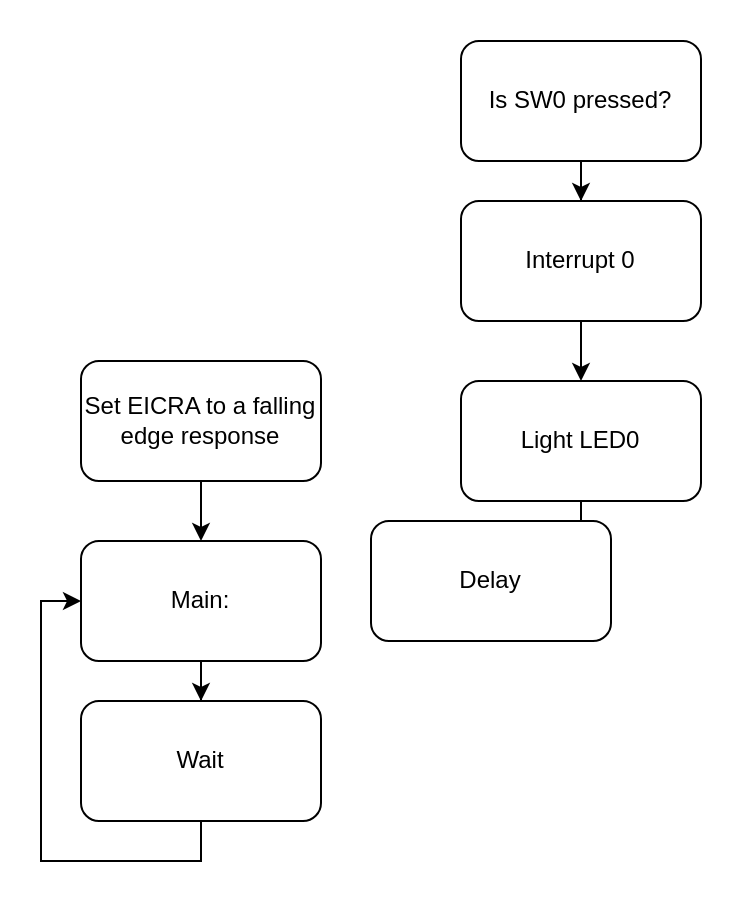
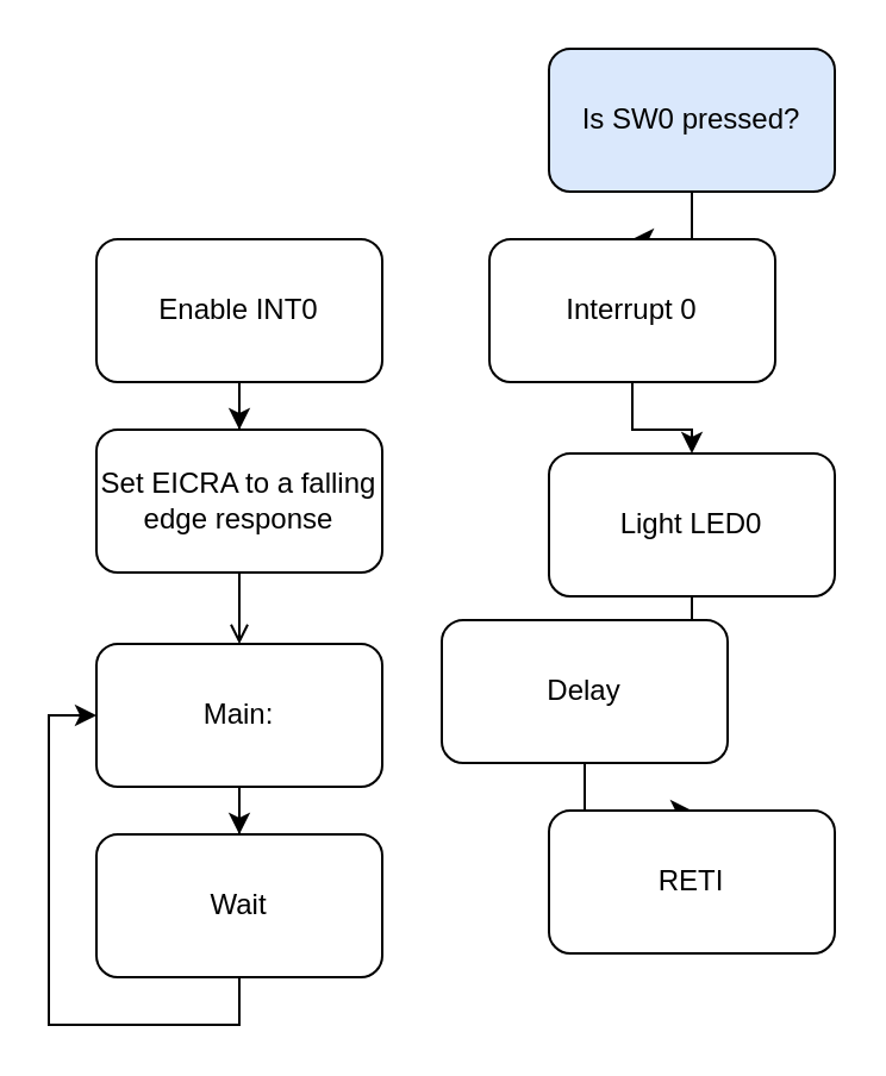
  <mxCell id="0" />
  <mxCell id="1" parent="0" />
- <mxCell id="4" value="" style="edgeStyle=orthogonalEdgeStyle;rounded=0;orthogonalLoop=1;jettySize=auto;html=1;" edge="1" parent="1" source="5" target="16"><mxGeometry relative="1" as="geometry" /></mxCell>
+ <mxCell id="2" value="" style="edgeStyle=orthogonalEdgeStyle;rounded=0;orthogonalLoop=1;jettySize=auto;html=1;" edge="1" parent="1" source="3" target="5"><mxGeometry relative="1" as="geometry" /></mxCell>
+ <mxCell id="3" value="Enable INT0" style="rounded=1;whiteSpace=wrap;html=1;" vertex="1" parent="1"><mxGeometry x="40" y="100" width="120" height="60" as="geometry" /></mxCell>
+ <mxCell id="4" value="" style="edgeStyle=orthogonalEdgeStyle;rounded=0;orthogonalLoop=1;jettySize=auto;html=1;endArrow=open;" edge="1" parent="1" source="5" target="16"><mxGeometry relative="1" as="geometry" /></mxCell>
  <mxCell id="5" value="Set EICRA to a falling edge response" style="rounded=1;whiteSpace=wrap;html=1;" vertex="1" parent="1"><mxGeometry x="40" y="180" width="120" height="60" as="geometry" /></mxCell>
  <mxCell id="6" value="" style="edgeStyle=orthogonalEdgeStyle;rounded=0;orthogonalLoop=1;jettySize=auto;html=1;" edge="1" parent="1" source="7" target="9"><mxGeometry relative="1" as="geometry" /></mxCell>
- <mxCell id="7" value="Is SW0 pressed?" style="rounded=1;whiteSpace=wrap;html=1;" vertex="1" parent="1"><mxGeometry x="230" y="20" width="120" height="60" as="geometry" /></mxCell>
+ <mxCell id="7" value="Is SW0 pressed?" style="rounded=1;whiteSpace=wrap;html=1;fillColor=#dae8fc;" vertex="1" parent="1"><mxGeometry x="230" y="20" width="120" height="60" as="geometry" /></mxCell>
  <mxCell id="8" value="" style="edgeStyle=orthogonalEdgeStyle;rounded=0;orthogonalLoop=1;jettySize=auto;html=1;" edge="1" parent="1" source="9" target="11"><mxGeometry relative="1" as="geometry" /></mxCell>
- <mxCell id="9" value="Interrupt 0" style="rounded=1;whiteSpace=wrap;html=1;" vertex="1" parent="1"><mxGeometry x="230" y="100" width="120" height="60" as="geometry" /></mxCell>
+ <mxCell id="9" value="Interrupt 0" style="rounded=1;whiteSpace=wrap;html=1;" vertex="1" parent="1"><mxGeometry x="205" y="100" width="120" height="60" as="geometry" /></mxCell>
  <mxCell id="10" value="" style="edgeStyle=orthogonalEdgeStyle;rounded=0;orthogonalLoop=1;jettySize=auto;html=1;" edge="1" parent="1" source="11" target="13"><mxGeometry relative="1" as="geometry" /></mxCell>
  <mxCell id="11" value="Light LED0" style="rounded=1;whiteSpace=wrap;html=1;" vertex="1" parent="1"><mxGeometry x="230" y="190" width="120" height="60" as="geometry" /></mxCell>
+ <mxCell id="12" value="" style="edgeStyle=orthogonalEdgeStyle;rounded=0;orthogonalLoop=1;jettySize=auto;html=1;" edge="1" parent="1" source="13" target="14"><mxGeometry relative="1" as="geometry" /></mxCell>
  <mxCell id="13" value="Delay" style="rounded=1;whiteSpace=wrap;html=1;" vertex="1" parent="1"><mxGeometry x="185" y="260" width="120" height="60" as="geometry" /></mxCell>
+ <mxCell id="14" value="RETI" style="rounded=1;whiteSpace=wrap;html=1;" vertex="1" parent="1"><mxGeometry x="230" y="340" width="120" height="60" as="geometry" /></mxCell>
  <mxCell id="15" value="" style="edgeStyle=orthogonalEdgeStyle;rounded=0;orthogonalLoop=1;jettySize=auto;html=1;" edge="1" parent="1" source="16" target="18"><mxGeometry relative="1" as="geometry" /></mxCell>
  <mxCell id="16" value="Main:" style="rounded=1;whiteSpace=wrap;html=1;" vertex="1" parent="1"><mxGeometry x="40" y="270" width="120" height="60" as="geometry" /></mxCell>
  <mxCell id="17" style="edgeStyle=orthogonalEdgeStyle;rounded=0;orthogonalLoop=1;jettySize=auto;html=1;entryX=0;entryY=0.5;entryDx=0;entryDy=0;" edge="1" parent="1" source="18" target="16"><mxGeometry relative="1" as="geometry"><Array as="points"><mxPoint x="100" y="430" /><mxPoint x="20" y="430" /><mxPoint x="20" y="300" /></Array></mxGeometry></mxCell>
  <mxCell id="18" value="Wait" style="rounded=1;whiteSpace=wrap;html=1;" vertex="1" parent="1"><mxGeometry x="40" y="350" width="120" height="60" as="geometry" /></mxCell>
